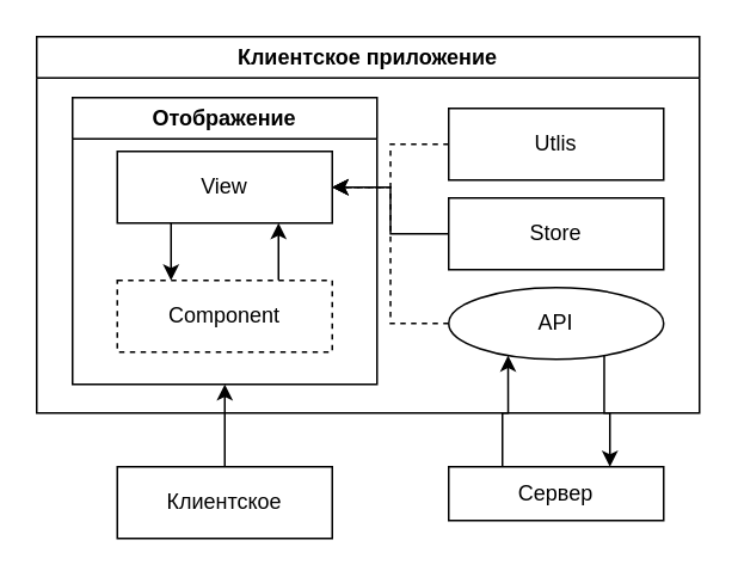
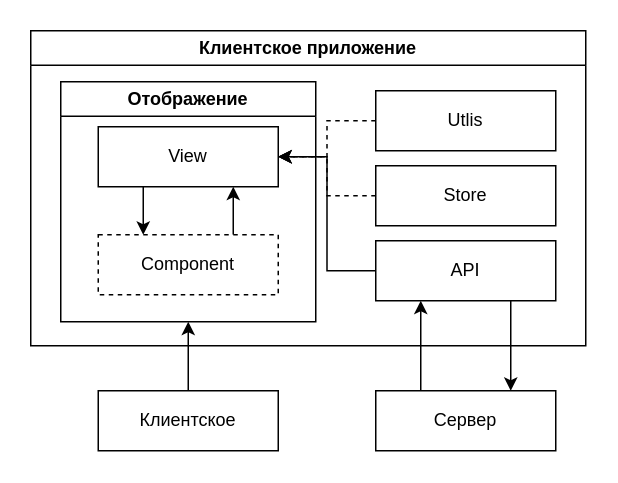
  <mxCell id="0" />
  <mxCell id="1" parent="0" />
  <mxCell id="2" style="edgeStyle=orthogonalEdgeStyle;rounded=0;orthogonalLoop=1;jettySize=auto;html=1;entryX=0.5;entryY=1;entryDx=0;entryDy=0;" edge="1" parent="1" source="3" target="5"><mxGeometry relative="1" as="geometry" /></mxCell>
  <mxCell id="3" value="Клиентское" style="rounded=0;whiteSpace=wrap;html=1;" vertex="1" parent="1"><mxGeometry x="65" y="260" width="120" height="40" as="geometry" /></mxCell>
  <mxCell id="4" value="Клиентское приложение" style="swimlane;whiteSpace=wrap;html=1;" vertex="1" parent="1"><mxGeometry x="20" y="20" width="370" height="210" as="geometry" /></mxCell>
  <mxCell id="5" value="Отображение" style="swimlane;whiteSpace=wrap;html=1;" vertex="1" parent="4"><mxGeometry x="20" y="34" width="170" height="160" as="geometry" /></mxCell>
  <mxCell id="6" style="edgeStyle=orthogonalEdgeStyle;rounded=0;orthogonalLoop=1;jettySize=auto;html=1;exitX=0.25;exitY=1;exitDx=0;exitDy=0;entryX=0.25;entryY=0;entryDx=0;entryDy=0;" edge="1" parent="5" source="7" target="9"><mxGeometry relative="1" as="geometry" /></mxCell>
  <mxCell id="7" value="View" style="rounded=0;whiteSpace=wrap;html=1;" vertex="1" parent="5"><mxGeometry x="25" y="30" width="120" height="40" as="geometry" /></mxCell>
  <mxCell id="8" style="edgeStyle=orthogonalEdgeStyle;rounded=0;orthogonalLoop=1;jettySize=auto;html=1;exitX=0.75;exitY=0;exitDx=0;exitDy=0;entryX=0.75;entryY=1;entryDx=0;entryDy=0;" edge="1" parent="5" source="9" target="7"><mxGeometry relative="1" as="geometry" /></mxCell>
  <mxCell id="9" value="Component" style="rounded=0;whiteSpace=wrap;html=1;dashed=1;" vertex="1" parent="5"><mxGeometry x="25" y="102" width="120" height="40" as="geometry" /></mxCell>
- <mxCell id="10" style="edgeStyle=orthogonalEdgeStyle;rounded=0;orthogonalLoop=1;jettySize=auto;html=1;entryX=1;entryY=0.5;entryDx=0;entryDy=0;dashed=1;" edge="1" parent="4" source="11" target="7"><mxGeometry relative="1" as="geometry" /></mxCell>
- <mxCell id="11" value="API" style="ellipse;whiteSpace=wrap;html=1;" vertex="1" parent="4"><mxGeometry x="230" y="140" width="120" height="40" as="geometry" /></mxCell>
- <mxCell id="12" style="edgeStyle=orthogonalEdgeStyle;rounded=0;orthogonalLoop=1;jettySize=auto;html=1;" edge="1" parent="4" source="13" target="7"><mxGeometry relative="1" as="geometry" /></mxCell>
+ <mxCell id="10" style="edgeStyle=orthogonalEdgeStyle;rounded=0;orthogonalLoop=1;jettySize=auto;html=1;entryX=1;entryY=0.5;entryDx=0;entryDy=0;" edge="1" parent="4" source="11" target="7"><mxGeometry relative="1" as="geometry" /></mxCell>
+ <mxCell id="11" value="API" style="rounded=0;whiteSpace=wrap;html=1;" vertex="1" parent="4"><mxGeometry x="230" y="140" width="120" height="40" as="geometry" /></mxCell>
+ <mxCell id="12" style="edgeStyle=orthogonalEdgeStyle;rounded=0;orthogonalLoop=1;jettySize=auto;html=1;dashed=1;" edge="1" parent="4" source="13" target="7"><mxGeometry relative="1" as="geometry" /></mxCell>
  <mxCell id="13" value="Store" style="rounded=0;whiteSpace=wrap;html=1;" vertex="1" parent="4"><mxGeometry x="230" y="90" width="120" height="40" as="geometry" /></mxCell>
  <mxCell id="14" style="edgeStyle=orthogonalEdgeStyle;rounded=0;orthogonalLoop=1;jettySize=auto;html=1;dashed=1;" edge="1" parent="4" source="15" target="7"><mxGeometry relative="1" as="geometry" /></mxCell>
  <mxCell id="15" value="Utlis" style="rounded=0;whiteSpace=wrap;html=1;" vertex="1" parent="4"><mxGeometry x="230" y="40" width="120" height="40" as="geometry" /></mxCell>
  <mxCell id="16" style="edgeStyle=orthogonalEdgeStyle;rounded=0;orthogonalLoop=1;jettySize=auto;html=1;exitX=0.25;exitY=0;exitDx=0;exitDy=0;entryX=0.25;entryY=1;entryDx=0;entryDy=0;" edge="1" parent="1" source="17" target="11"><mxGeometry relative="1" as="geometry" /></mxCell>
- <mxCell id="17" value="Сервер" style="rounded=0;whiteSpace=wrap;html=1;" vertex="1" parent="1"><mxGeometry x="250" y="260" width="120" height="30" as="geometry" /></mxCell>
+ <mxCell id="17" value="Сервер" style="rounded=0;whiteSpace=wrap;html=1;" vertex="1" parent="1"><mxGeometry x="250" y="260" width="120" height="40" as="geometry" /></mxCell>
  <mxCell id="18" style="edgeStyle=orthogonalEdgeStyle;rounded=0;orthogonalLoop=1;jettySize=auto;html=1;exitX=0.75;exitY=1;exitDx=0;exitDy=0;entryX=0.75;entryY=0;entryDx=0;entryDy=0;" edge="1" parent="1" source="11" target="17"><mxGeometry relative="1" as="geometry" /></mxCell>
